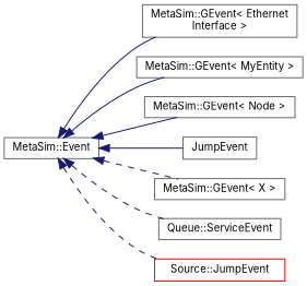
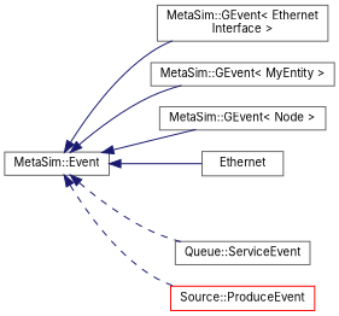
  digraph {
    fontname=Inter
    rankdir=LR
    node [color=gray40 fillcolor=white fontname=Inter fontsize=10 shape=record style=filled]
    edge [color=midnightblue dir=back fontname=Inter fontsize=10 labelfontname=Helvetica labelfontsize=10 style=solid]
    n1 [height=0.2 label="MetaSim::Event" width=0.4]
    n2 [height=0.2 label="MetaSim::GEvent\< Ethernet\lInterface \>" width=0.4]
    n3 [height=0.2 label="MetaSim::GEvent\< MyEntity \>" width=0.4]
    n4 [height=0.2 label="MetaSim::GEvent\< Node \>" width=0.4]
-   n5 [height=0.2 label=JumpEvent width=0.4]
-   n6 [height=0.2 label="MetaSim::GEvent\< X \>" width=0.4]
+   n5 [height=0.2 label=Ethernet width=0.4]
    n7 [height=0.2 label="Queue::ServiceEvent" width=0.4]
-   n8 [color=red height=0.2 label="Source::JumpEvent" width=0.4]
+   n8 [color=red height=0.2 label="Source::ProduceEvent" width=0.4]
    n1 -> n2
    n1 -> n3
    n1 -> n4
    n1 -> n5
-   n1 -> n6 [style=dashed]
    n1 -> n7 [style=dashed]
    n1 -> n8 [style=dashed]
  }
